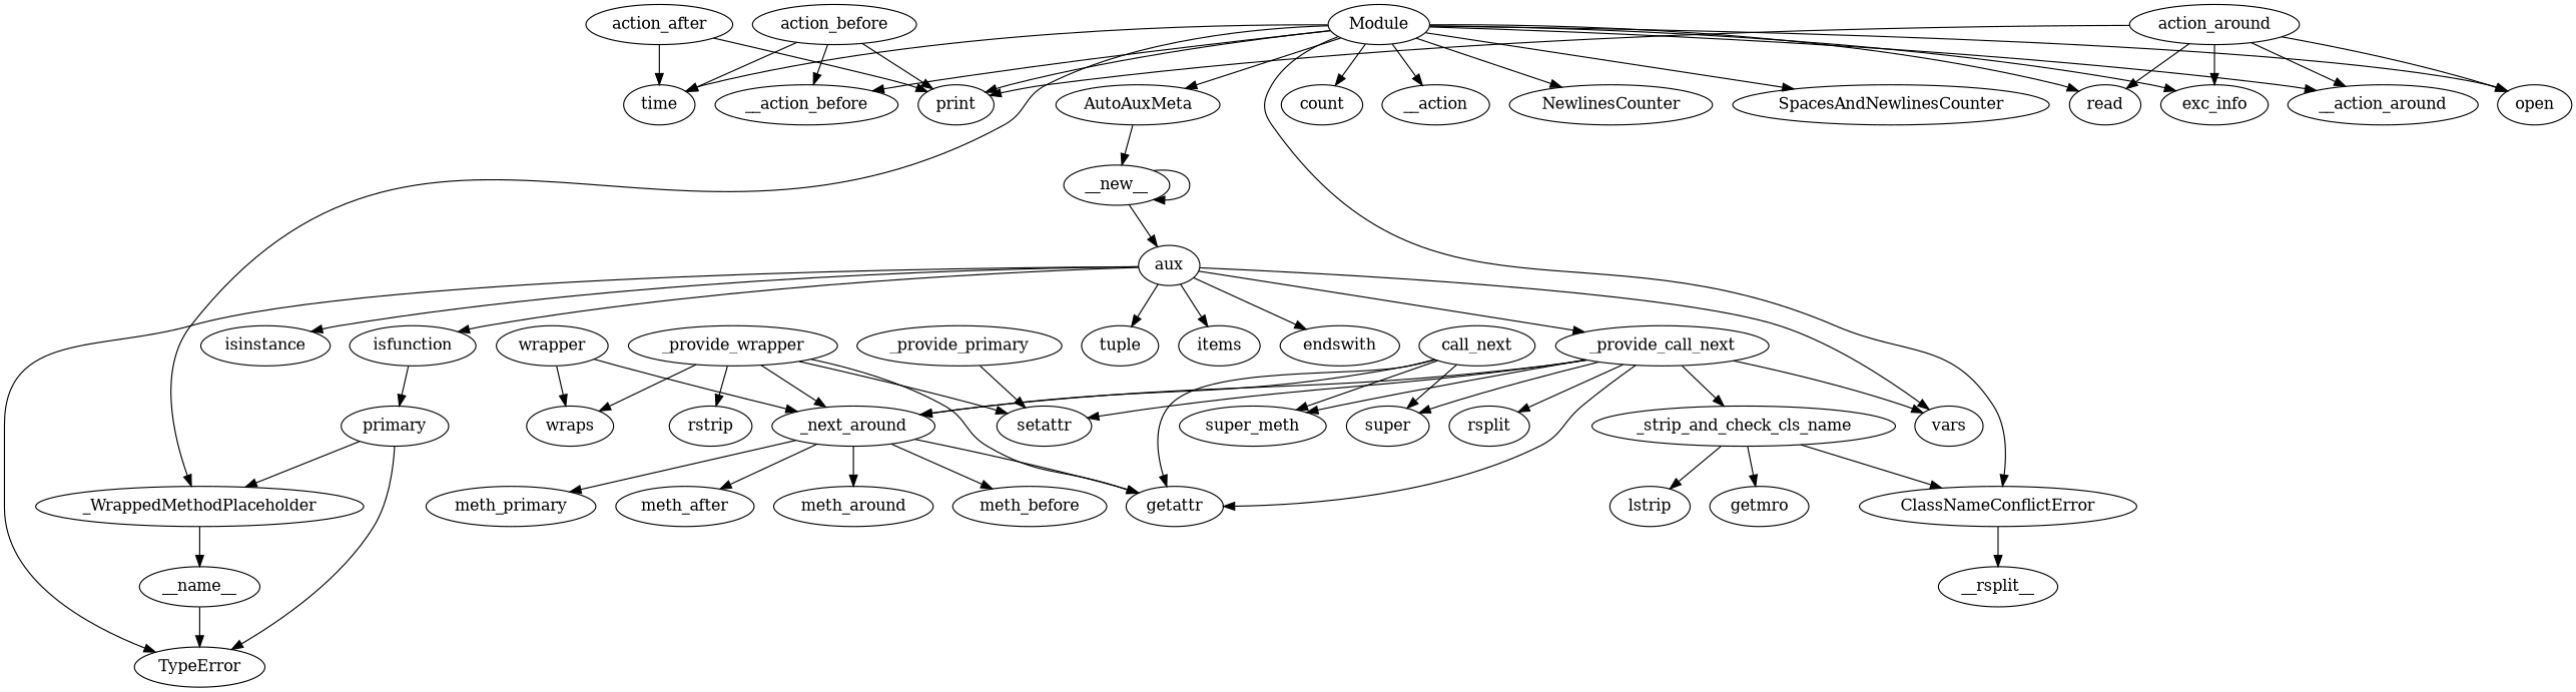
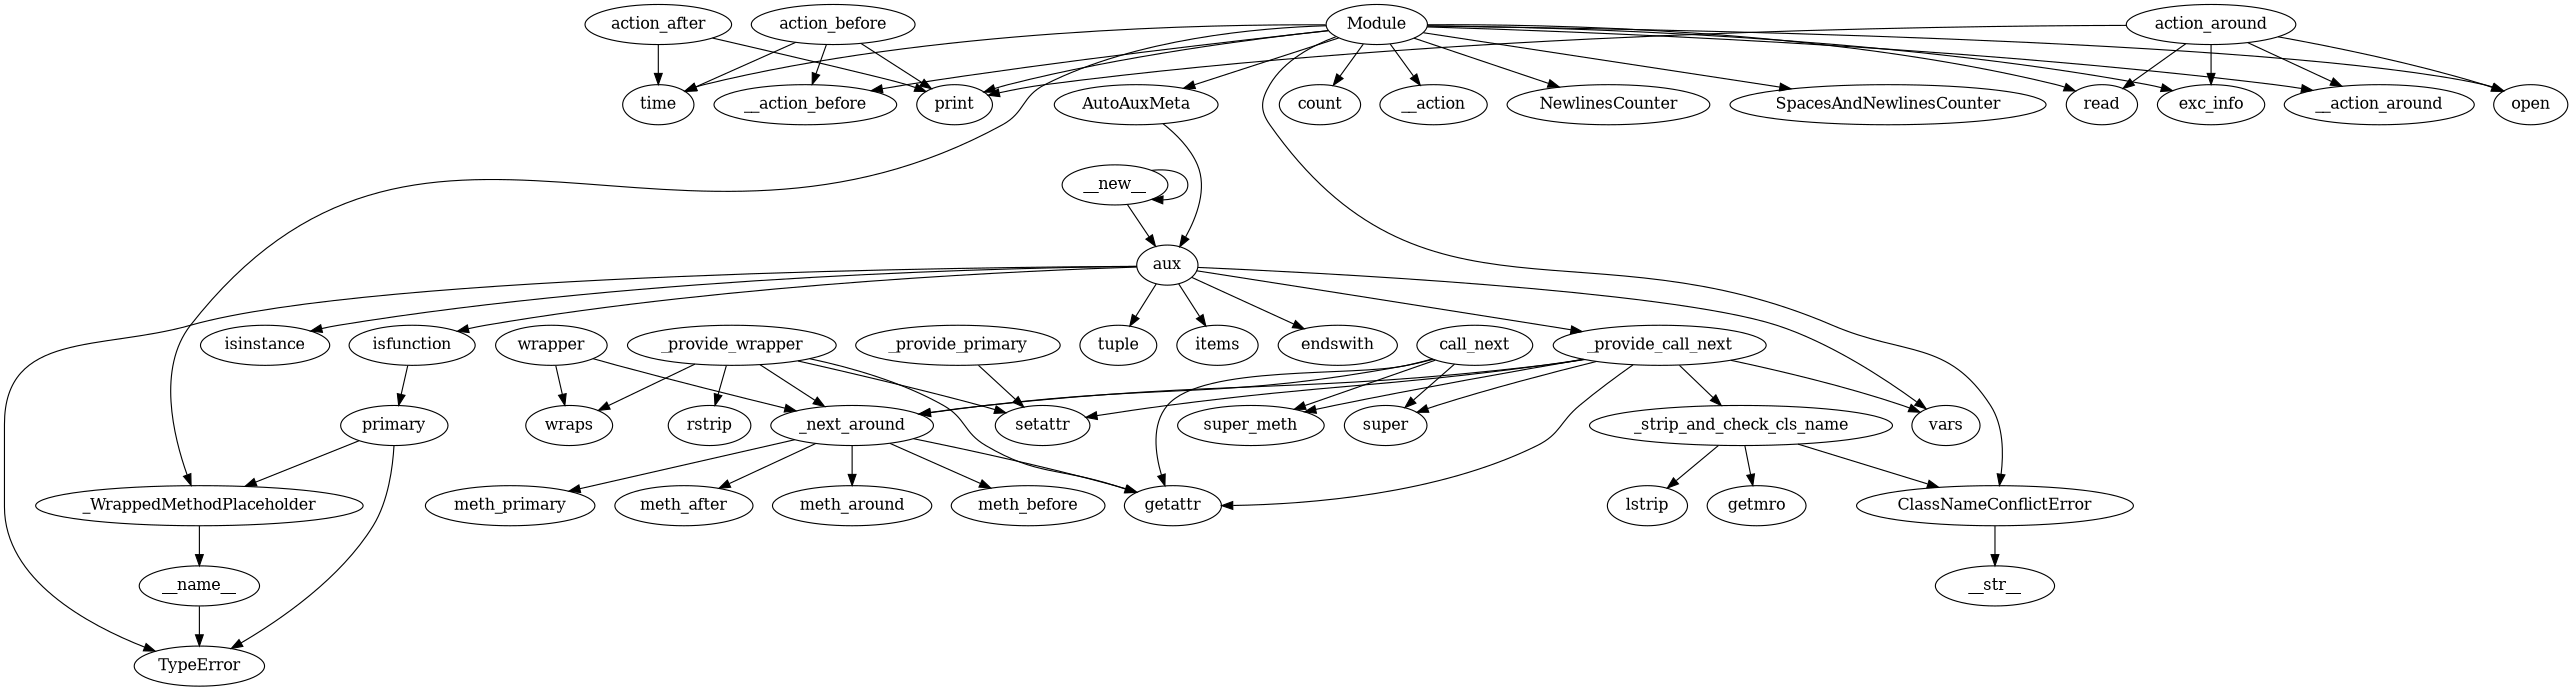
  digraph {
    n1 [label=__name__]
    TypeError
    _next_around
    getattr
    meth_around
    meth_before
    meth_primary
    meth_after
    wrapper
    wraps
    _provide_wrapper
    rstrip
    setattr
    _provide_primary
    _strip_and_check_cls_name
    lstrip
    getmro
    ClassNameConflictError
-   __str__ [label=__rsplit__]
+   __str__
    call_next
    super
    super_meth
    _provide_call_next
-   rsplit
    vars
    aux
    isinstance
    tuple
    items
    isfunction
    endswith
    primary
    _WrappedMethodPlaceholder
    __new__
    action_before
    print
    time
    __action_before
    action_after
    action_around
    open
    read
    exc_info
    __action_around
    Module
    count
    __action
    AutoAuxMeta
    NewlinesCounter
    SpacesAndNewlinesCounter
    n1 -> TypeError
    _next_around -> getattr
    _next_around -> meth_around
    _next_around -> meth_before
    _next_around -> meth_primary
    _next_around -> meth_after
    wrapper -> _next_around
    wrapper -> wraps
    _provide_wrapper -> _next_around
    _provide_wrapper -> getattr
    _provide_wrapper -> wraps
    _provide_wrapper -> rstrip
    _provide_wrapper -> setattr
    _provide_primary -> setattr
    _strip_and_check_cls_name -> lstrip
    _strip_and_check_cls_name -> getmro
    _strip_and_check_cls_name -> ClassNameConflictError
    ClassNameConflictError -> __str__
    call_next -> _next_around
    call_next -> getattr
    call_next -> super
    call_next -> super_meth
    _provide_call_next -> _next_around
    _provide_call_next -> getattr
    _provide_call_next -> setattr
    _provide_call_next -> _strip_and_check_cls_name
    _provide_call_next -> super
    _provide_call_next -> super_meth
-   _provide_call_next -> rsplit
    _provide_call_next -> vars
    aux -> TypeError
    aux -> _provide_call_next
    aux -> vars
    aux -> isinstance
    aux -> tuple
    aux -> items
    aux -> isfunction
    aux -> endswith
    isfunction -> primary
    primary -> TypeError
    primary -> _WrappedMethodPlaceholder
    _WrappedMethodPlaceholder -> n1
    __new__ -> aux
    __new__ -> __new__
    action_before -> print
    action_before -> time
    action_before -> __action_before
    action_after -> print
    action_after -> time
    action_around -> print
    action_around -> open
    action_around -> read
    action_around -> exc_info
    action_around -> __action_around
    Module -> ClassNameConflictError
    Module -> _WrappedMethodPlaceholder
    Module -> print
    Module -> time
    Module -> __action_before
    Module -> open
    Module -> read
    Module -> exc_info
    Module -> __action_around
    Module -> count
    Module -> __action
    Module -> AutoAuxMeta
    Module -> NewlinesCounter
    Module -> SpacesAndNewlinesCounter
-   AutoAuxMeta -> __new__
+   AutoAuxMeta -> aux
  }
